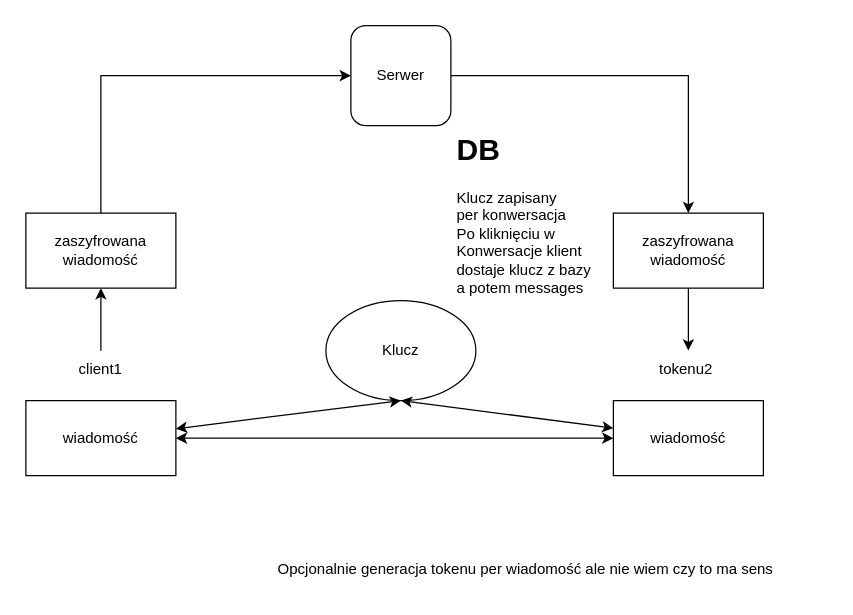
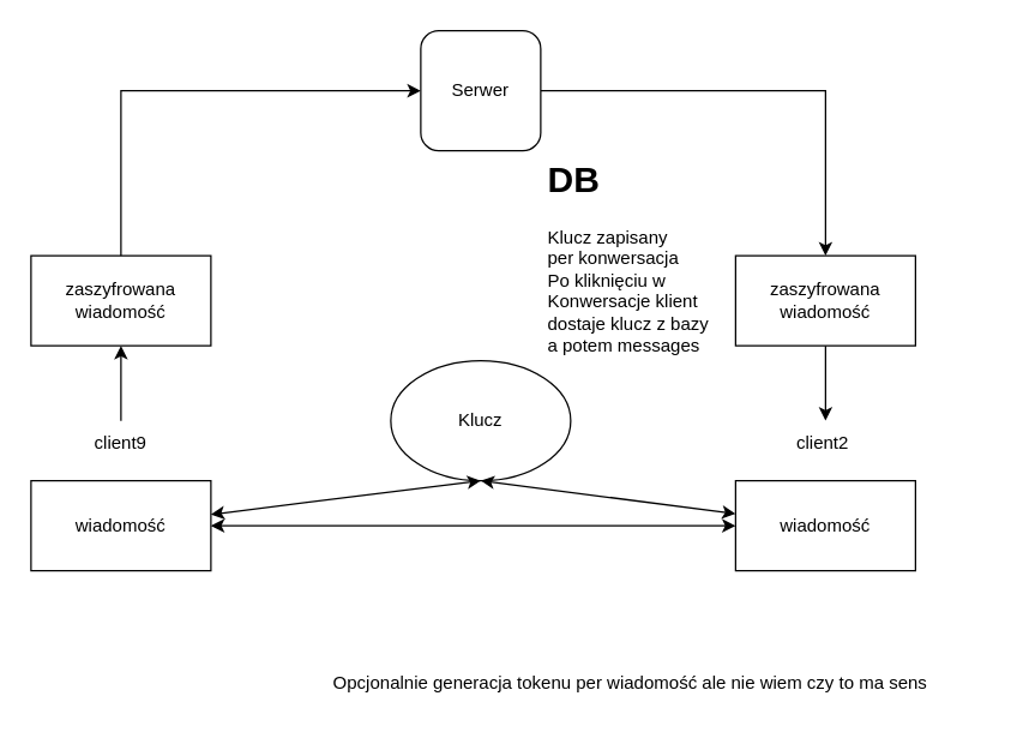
  <mxCell id="0" />
  <mxCell id="1" parent="0" />
  <mxCell id="2" value="wiadomość" style="rounded=0;whiteSpace=wrap;html=1;" vertex="1" parent="1"><mxGeometry x="20" y="320" width="120" height="60" as="geometry" /></mxCell>
  <mxCell id="3" value="wiadomość" style="rounded=0;whiteSpace=wrap;html=1;" vertex="1" parent="1"><mxGeometry x="490" y="320" width="120" height="60" as="geometry" /></mxCell>
  <mxCell id="4" style="edgeStyle=orthogonalEdgeStyle;rounded=0;orthogonalLoop=1;jettySize=auto;html=1;exitX=1;exitY=0.5;exitDx=0;exitDy=0;entryX=0.5;entryY=0;entryDx=0;entryDy=0;" edge="1" parent="1" source="5" target="13"><mxGeometry relative="1" as="geometry" /></mxCell>
  <mxCell id="5" value="Serwer" style="whiteSpace=wrap;html=1;aspect=fixed;rounded=1;" vertex="1" parent="1"><mxGeometry x="280" y="20" width="80" height="80" as="geometry" /></mxCell>
  <mxCell id="6" value="" style="endArrow=classic;startArrow=classic;html=1;rounded=0;entryX=0;entryY=0.5;entryDx=0;entryDy=0;exitX=1;exitY=0.5;exitDx=0;exitDy=0;" edge="1" parent="1" source="2" target="3"><mxGeometry width="50" height="50" relative="1" as="geometry"><mxPoint x="300" y="350" as="sourcePoint" /><mxPoint x="350" y="300" as="targetPoint" /></mxGeometry></mxCell>
- <mxCell id="7" value="client1" style="text;html=1;strokeColor=none;fillColor=none;align=center;verticalAlign=middle;whiteSpace=wrap;rounded=0;" vertex="1" parent="1"><mxGeometry x="50" y="280" width="60" height="30" as="geometry" /></mxCell>
- <mxCell id="8" value="tokenu2&amp;nbsp;" style="text;html=1;strokeColor=none;fillColor=none;align=center;verticalAlign=middle;whiteSpace=wrap;rounded=0;" vertex="1" parent="1"><mxGeometry x="520" y="280" width="60" height="30" as="geometry" /></mxCell>
+ <mxCell id="7" value="client9" style="text;html=1;strokeColor=none;fillColor=none;align=center;verticalAlign=middle;whiteSpace=wrap;rounded=0;" vertex="1" parent="1"><mxGeometry x="50" y="280" width="60" height="30" as="geometry" /></mxCell>
+ <mxCell id="8" value="client2&amp;nbsp;" style="text;html=1;strokeColor=none;fillColor=none;align=center;verticalAlign=middle;whiteSpace=wrap;rounded=0;" vertex="1" parent="1"><mxGeometry x="520" y="280" width="60" height="30" as="geometry" /></mxCell>
  <mxCell id="9" value="" style="endArrow=classic;html=1;rounded=0;exitX=0.5;exitY=0;exitDx=0;exitDy=0;" edge="1" parent="1" source="7" target="11"><mxGeometry width="50" height="50" relative="1" as="geometry"><mxPoint x="50" y="280" as="sourcePoint" /><mxPoint x="80" y="200" as="targetPoint" /></mxGeometry></mxCell>
  <mxCell id="10" style="edgeStyle=orthogonalEdgeStyle;rounded=0;orthogonalLoop=1;jettySize=auto;html=1;exitX=0.5;exitY=0;exitDx=0;exitDy=0;entryX=0;entryY=0.5;entryDx=0;entryDy=0;" edge="1" parent="1" source="11" target="5"><mxGeometry relative="1" as="geometry" /></mxCell>
  <mxCell id="11" value="zaszyfrowana wiadomość" style="rounded=0;whiteSpace=wrap;html=1;" vertex="1" parent="1"><mxGeometry x="20" y="170" width="120" height="60" as="geometry" /></mxCell>
  <mxCell id="12" style="edgeStyle=orthogonalEdgeStyle;rounded=0;orthogonalLoop=1;jettySize=auto;html=1;exitX=0.5;exitY=1;exitDx=0;exitDy=0;" edge="1" parent="1" source="13" target="8"><mxGeometry relative="1" as="geometry" /></mxCell>
  <mxCell id="13" value="zaszyfrowana wiadomość" style="rounded=0;whiteSpace=wrap;html=1;" vertex="1" parent="1"><mxGeometry x="490" y="170" width="120" height="60" as="geometry" /></mxCell>
  <mxCell id="14" value="Klucz" style="ellipse;whiteSpace=wrap;html=1;" vertex="1" parent="1"><mxGeometry x="260" y="240" width="120" height="80" as="geometry" /></mxCell>
  <mxCell id="15" value="" style="endArrow=classic;startArrow=classic;html=1;rounded=0;entryX=0.5;entryY=1;entryDx=0;entryDy=0;" edge="1" parent="1" source="2" target="14"><mxGeometry width="50" height="50" relative="1" as="geometry"><mxPoint x="300" y="350" as="sourcePoint" /><mxPoint x="350" y="300" as="targetPoint" /></mxGeometry></mxCell>
  <mxCell id="16" value="" style="endArrow=classic;startArrow=classic;html=1;rounded=0;entryX=0.5;entryY=1;entryDx=0;entryDy=0;exitX=0;exitY=0.367;exitDx=0;exitDy=0;exitPerimeter=0;" edge="1" parent="1" source="3" target="14"><mxGeometry width="50" height="50" relative="1" as="geometry"><mxPoint x="150" y="352.5" as="sourcePoint" /><mxPoint x="330" y="330" as="targetPoint" /></mxGeometry></mxCell>
  <mxCell id="17" value="&lt;h1&gt;DB&lt;/h1&gt;&lt;div&gt;Klucz zapisany&amp;nbsp;&lt;br&gt;&lt;/div&gt;&lt;div&gt;per konwersacja&lt;br&gt;Po kliknięciu w&amp;nbsp; Konwersacje klient dostaje klucz z bazy&amp;nbsp;&lt;/div&gt;&lt;div&gt;a potem messages&lt;/div&gt;" style="text;html=1;strokeColor=none;fillColor=none;spacing=5;spacingTop=-20;whiteSpace=wrap;overflow=hidden;rounded=0;" vertex="1" parent="1"><mxGeometry x="360" y="100" width="129" height="140" as="geometry" /></mxCell>
  <mxCell id="18" value="Opcjonalnie generacja tokenu per wiadomość ale nie wiem czy to ma sens" style="text;html=1;strokeColor=none;fillColor=none;align=center;verticalAlign=middle;whiteSpace=wrap;rounded=0;" vertex="1" parent="1"><mxGeometry x="180" y="440" width="480" height="30" as="geometry" /></mxCell>
